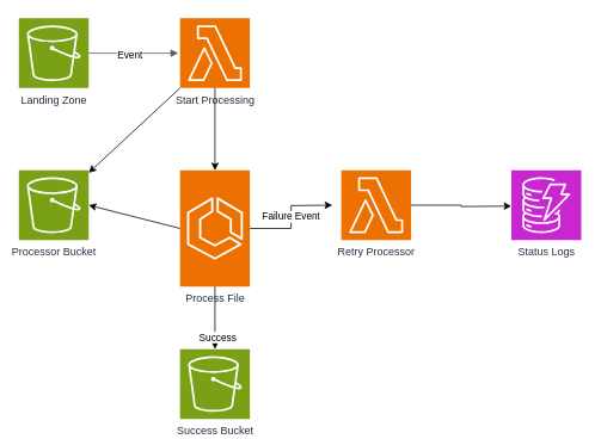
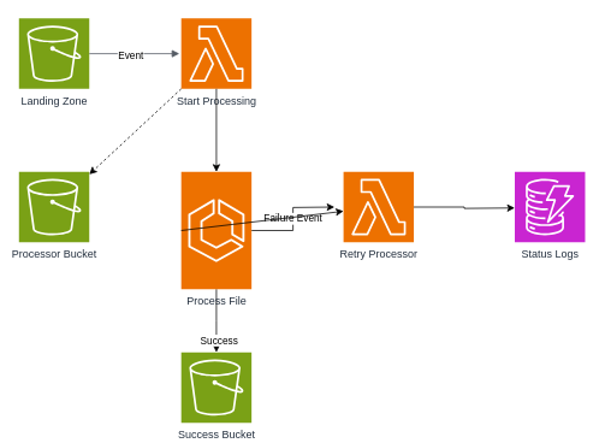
  <mxCell id="0" />
  <mxCell id="1" parent="0" />
  <mxCell id="2" value="Landing Zone" style="sketch=0;points=[[0,0,0],[0.25,0,0],[0.5,0,0],[0.75,0,0],[1,0,0],[0,1,0],[0.25,1,0],[0.5,1,0],[0.75,1,0],[1,1,0],[0,0.25,0],[0,0.5,0],[0,0.75,0],[1,0.25,0],[1,0.5,0],[1,0.75,0]];outlineConnect=0;fontColor=#232F3E;fillColor=#7AA116;strokeColor=#ffffff;dashed=0;verticalLabelPosition=bottom;verticalAlign=top;align=center;html=1;fontSize=12;fontStyle=0;aspect=fixed;shape=mxgraph.aws4.resourceIcon;resIcon=mxgraph.aws4.s3;" vertex="1" parent="1"><mxGeometry x="20" y="20" width="78" height="78" as="geometry" /></mxCell>
  <mxCell id="3" value="" style="edgeStyle=orthogonalEdgeStyle;html=1;endArrow=block;elbow=vertical;startArrow=none;endFill=1;strokeColor=#545B64;rounded=0;" edge="1" parent="1" source="2"><mxGeometry width="100" relative="1" as="geometry"><mxPoint x="98" y="59" as="sourcePoint" /><mxPoint x="198" y="59" as="targetPoint" /></mxGeometry></mxCell>
  <mxCell id="4" value="Event" style="edgeLabel;html=1;align=center;verticalAlign=middle;resizable=0;points=[];" vertex="1" connectable="0" parent="3"><mxGeometry x="-0.104" y="-2" relative="1" as="geometry"><mxPoint as="offset" /></mxGeometry></mxCell>
- <mxCell id="5" style="rounded=0;orthogonalLoop=1;jettySize=auto;html=1;exitX=0;exitY=1;exitDx=0;exitDy=0;exitPerimeter=0;" edge="1" parent="1" source="6" target="16"><mxGeometry relative="1" as="geometry" /></mxCell>
+ <mxCell id="5" style="rounded=0;orthogonalLoop=1;jettySize=auto;html=1;exitX=0;exitY=1;exitDx=0;exitDy=0;exitPerimeter=0;dashed=1;" edge="1" parent="1" source="6" target="16"><mxGeometry relative="1" as="geometry" /></mxCell>
  <mxCell id="6" value="Start Processing" style="sketch=0;points=[[0,0,0],[0.25,0,0],[0.5,0,0],[0.75,0,0],[1,0,0],[0,1,0],[0.25,1,0],[0.5,1,0],[0.75,1,0],[1,1,0],[0,0.25,0],[0,0.5,0],[0,0.75,0],[1,0.25,0],[1,0.5,0],[1,0.75,0]];outlineConnect=0;fontColor=#232F3E;fillColor=#ED7100;strokeColor=#ffffff;dashed=0;verticalLabelPosition=bottom;verticalAlign=top;align=center;html=1;fontSize=12;fontStyle=0;aspect=fixed;shape=mxgraph.aws4.resourceIcon;resIcon=mxgraph.aws4.lambda;" vertex="1" parent="1"><mxGeometry x="200" y="20" width="78" height="78" as="geometry" /></mxCell>
  <mxCell id="7" style="edgeStyle=orthogonalEdgeStyle;rounded=0;orthogonalLoop=1;jettySize=auto;html=1;exitX=0.5;exitY=1;exitDx=0;exitDy=0;exitPerimeter=0;" edge="1" parent="1" source="10"><mxGeometry relative="1" as="geometry"><mxPoint x="239" y="390" as="targetPoint" /></mxGeometry></mxCell>
  <mxCell id="8" value="Success" style="edgeLabel;html=1;align=center;verticalAlign=middle;resizable=0;points=[];" vertex="1" connectable="0" parent="7"><mxGeometry x="0.626" y="2" relative="1" as="geometry"><mxPoint as="offset" /></mxGeometry></mxCell>
  <mxCell id="9" value="Failure Event" style="edgeStyle=orthogonalEdgeStyle;rounded=0;orthogonalLoop=1;jettySize=auto;html=1;exitX=1;exitY=0.5;exitDx=0;exitDy=0;exitPerimeter=0;" edge="1" parent="1" source="10"><mxGeometry relative="1" as="geometry"><mxPoint x="370" y="229" as="targetPoint" /></mxGeometry></mxCell>
  <mxCell id="10" value="Process File" style="sketch=0;points=[[0,0,0],[0.25,0,0],[0.5,0,0],[0.75,0,0],[1,0,0],[0,1,0],[0.25,1,0],[0.5,1,0],[0.75,1,0],[1,1,0],[0,0.25,0],[0,0.5,0],[0,0.75,0],[1,0.25,0],[1,0.5,0],[1,0.75,0]];outlineConnect=0;fontColor=#232F3E;fillColor=#ED7100;strokeColor=#ffffff;dashed=0;verticalLabelPosition=bottom;verticalAlign=top;align=center;html=1;fontSize=12;fontStyle=0;aspect=fixed;shape=mxgraph.aws4.resourceIcon;resIcon=mxgraph.aws4.ecs;" vertex="1" parent="1"><mxGeometry x="200" y="190" width="78" height="130" as="geometry" /></mxCell>
  <mxCell id="11" style="edgeStyle=orthogonalEdgeStyle;rounded=0;orthogonalLoop=1;jettySize=auto;html=1;exitX=0.5;exitY=1;exitDx=0;exitDy=0;exitPerimeter=0;entryX=0.5;entryY=0;entryDx=0;entryDy=0;entryPerimeter=0;" edge="1" parent="1" source="6" target="10"><mxGeometry relative="1" as="geometry" /></mxCell>
  <mxCell id="12" value="Success Bucket" style="sketch=0;points=[[0,0,0],[0.25,0,0],[0.5,0,0],[0.75,0,0],[1,0,0],[0,1,0],[0.25,1,0],[0.5,1,0],[0.75,1,0],[1,1,0],[0,0.25,0],[0,0.5,0],[0,0.75,0],[1,0.25,0],[1,0.5,0],[1,0.75,0]];outlineConnect=0;fontColor=#232F3E;fillColor=#7AA116;strokeColor=#ffffff;dashed=0;verticalLabelPosition=bottom;verticalAlign=top;align=center;html=1;fontSize=12;fontStyle=0;aspect=fixed;shape=mxgraph.aws4.resourceIcon;resIcon=mxgraph.aws4.s3;" vertex="1" parent="1"><mxGeometry x="200" y="390" width="78" height="78" as="geometry" /></mxCell>
  <mxCell id="13" value="Retry Processor" style="sketch=0;points=[[0,0,0],[0.25,0,0],[0.5,0,0],[0.75,0,0],[1,0,0],[0,1,0],[0.25,1,0],[0.5,1,0],[0.75,1,0],[1,1,0],[0,0.25,0],[0,0.5,0],[0,0.75,0],[1,0.25,0],[1,0.5,0],[1,0.75,0]];outlineConnect=0;fontColor=#232F3E;fillColor=#ED7100;strokeColor=#ffffff;dashed=0;verticalLabelPosition=bottom;verticalAlign=top;align=center;html=1;fontSize=12;fontStyle=0;aspect=fixed;shape=mxgraph.aws4.resourceIcon;resIcon=mxgraph.aws4.lambda;" vertex="1" parent="1"><mxGeometry x="380" y="190" width="78" height="78" as="geometry" /></mxCell>
  <mxCell id="14" value="Status Logs" style="sketch=0;points=[[0,0,0],[0.25,0,0],[0.5,0,0],[0.75,0,0],[1,0,0],[0,1,0],[0.25,1,0],[0.5,1,0],[0.75,1,0],[1,1,0],[0,0.25,0],[0,0.5,0],[0,0.75,0],[1,0.25,0],[1,0.5,0],[1,0.75,0]];outlineConnect=0;fontColor=#232F3E;fillColor=#C925D1;strokeColor=#ffffff;dashed=0;verticalLabelPosition=bottom;verticalAlign=top;align=center;html=1;fontSize=12;fontStyle=0;aspect=fixed;shape=mxgraph.aws4.resourceIcon;resIcon=mxgraph.aws4.dynamodb;" vertex="1" parent="1"><mxGeometry x="570" y="190" width="78" height="78" as="geometry" /></mxCell>
  <mxCell id="15" style="edgeStyle=orthogonalEdgeStyle;rounded=0;orthogonalLoop=1;jettySize=auto;html=1;exitX=1;exitY=0.5;exitDx=0;exitDy=0;exitPerimeter=0;" edge="1" parent="1" source="13"><mxGeometry relative="1" as="geometry"><mxPoint x="570" y="230" as="targetPoint" /></mxGeometry></mxCell>
  <mxCell id="16" value="Processor Bucket" style="sketch=0;points=[[0,0,0],[0.25,0,0],[0.5,0,0],[0.75,0,0],[1,0,0],[0,1,0],[0.25,1,0],[0.5,1,0],[0.75,1,0],[1,1,0],[0,0.25,0],[0,0.5,0],[0,0.75,0],[1,0.25,0],[1,0.5,0],[1,0.75,0]];outlineConnect=0;fontColor=#232F3E;fillColor=#7AA116;strokeColor=#ffffff;dashed=0;verticalLabelPosition=bottom;verticalAlign=top;align=center;html=1;fontSize=12;fontStyle=0;aspect=fixed;shape=mxgraph.aws4.resourceIcon;resIcon=mxgraph.aws4.s3;" vertex="1" parent="1"><mxGeometry x="20" y="190" width="78" height="78" as="geometry" /></mxCell>
- <mxCell id="17" style="edgeStyle=none;rounded=0;orthogonalLoop=1;jettySize=auto;html=1;exitX=0;exitY=0.5;exitDx=0;exitDy=0;exitPerimeter=0;entryX=1;entryY=0.5;entryDx=0;entryDy=0;entryPerimeter=0;" edge="1" parent="1" source="10" target="16"><mxGeometry relative="1" as="geometry" /></mxCell>
+ <mxCell id="17" style="edgeStyle=none;rounded=0;orthogonalLoop=1;jettySize=auto;html=1;exitX=0;exitY=0.5;exitDx=0;exitDy=0;exitPerimeter=0;" edge="1" parent="1" source="10" target="13"><mxGeometry relative="1" as="geometry" /></mxCell>
